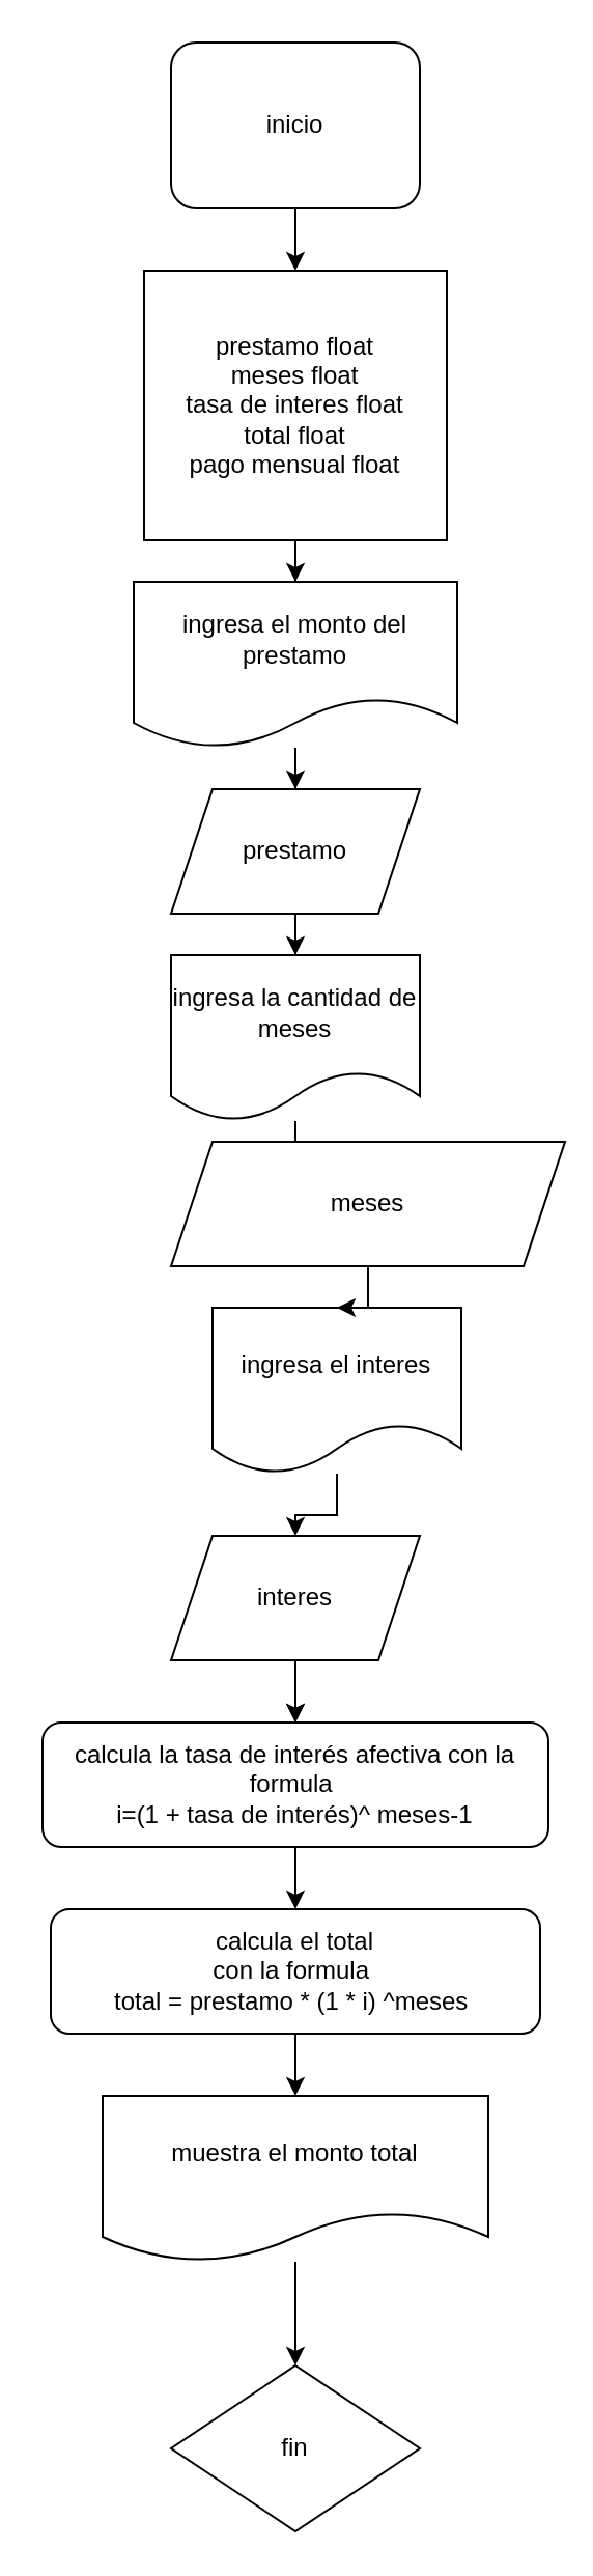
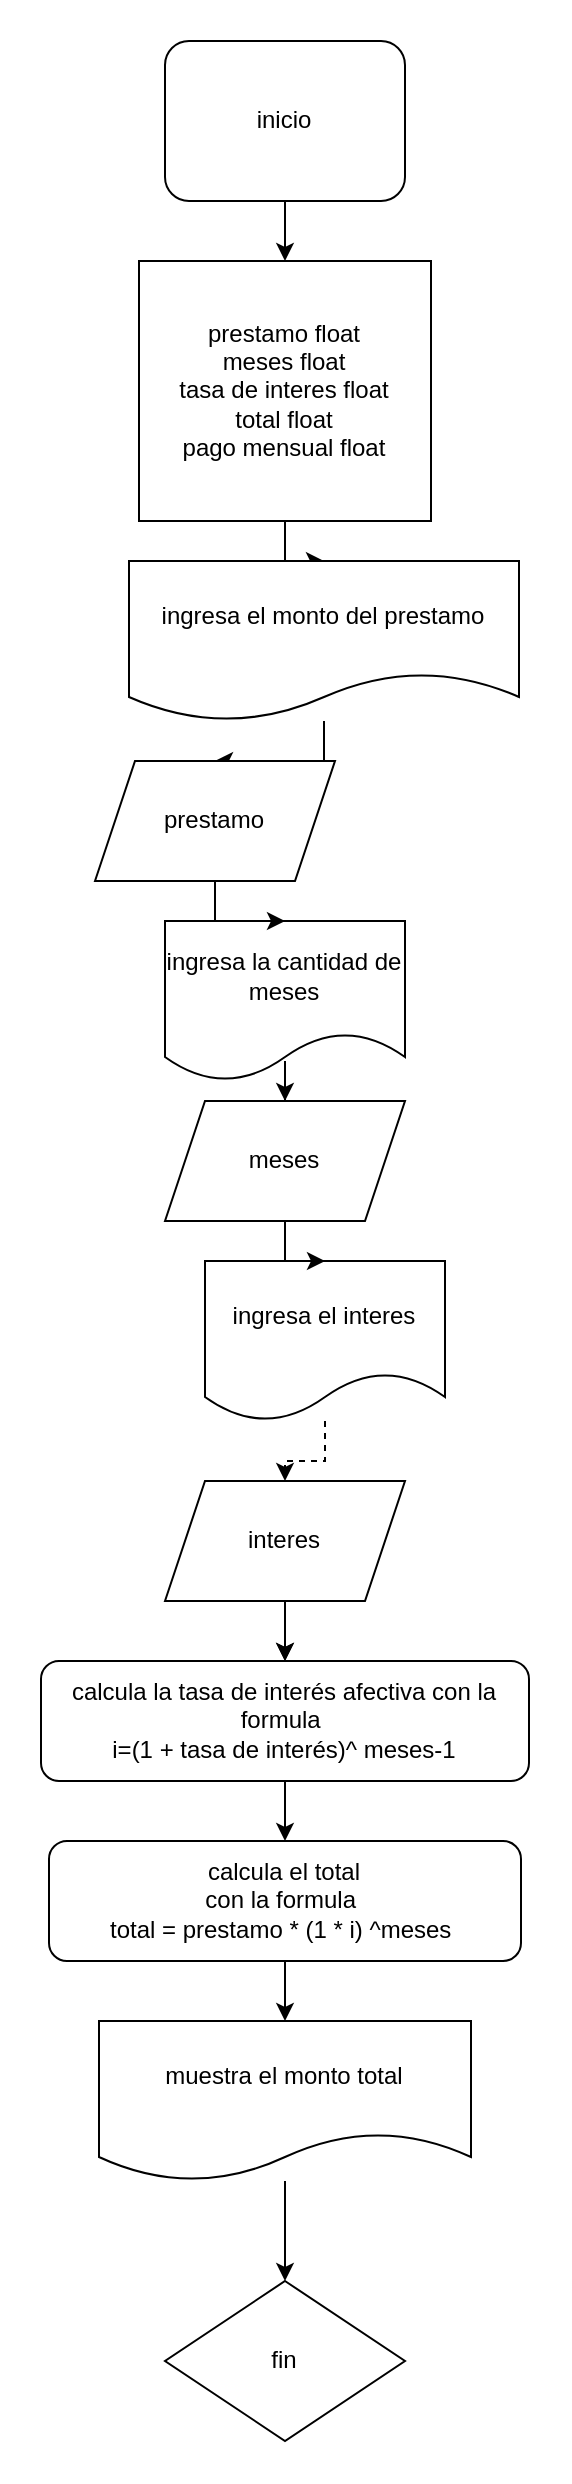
  <mxCell id="0" />
  <mxCell id="1" parent="0" />
  <mxCell id="2" value="" style="edgeStyle=orthogonalEdgeStyle;rounded=0;orthogonalLoop=1;jettySize=auto;html=1;" edge="1" parent="1" source="3" target="5"><mxGeometry relative="1" as="geometry" /></mxCell>
  <mxCell id="3" value="inicio" style="whiteSpace=wrap;html=1;rounded=1;" vertex="1" parent="1"><mxGeometry x="82" y="20" width="120" height="80" as="geometry" /></mxCell>
  <mxCell id="4" value="" style="edgeStyle=orthogonalEdgeStyle;rounded=0;orthogonalLoop=1;jettySize=auto;html=1;" edge="1" parent="1" source="5" target="7"><mxGeometry relative="1" as="geometry" /></mxCell>
  <mxCell id="5" value="prestamo float&lt;br&gt;meses float&lt;br&gt;tasa de interes float&lt;br&gt;total float&lt;br&gt;pago mensual float" style="rounded=0;whiteSpace=wrap;html=1;" vertex="1" parent="1"><mxGeometry x="69" y="130" width="146" height="130" as="geometry" /></mxCell>
  <mxCell id="6" value="" style="edgeStyle=orthogonalEdgeStyle;rounded=0;orthogonalLoop=1;jettySize=auto;html=1;" edge="1" parent="1" source="7" target="17"><mxGeometry relative="1" as="geometry" /></mxCell>
- <mxCell id="7" value="ingresa el monto del prestamo" style="shape=document;whiteSpace=wrap;html=1;boundedLbl=1;" vertex="1" parent="1"><mxGeometry x="64" y="280" width="156" height="80" as="geometry" /></mxCell>
+ <mxCell id="7" value="ingresa el monto del prestamo" style="shape=document;whiteSpace=wrap;html=1;boundedLbl=1;" vertex="1" parent="1"><mxGeometry x="64" y="280" width="195" height="80" as="geometry" /></mxCell>
  <mxCell id="8" value="" style="edgeStyle=orthogonalEdgeStyle;rounded=0;orthogonalLoop=1;jettySize=auto;html=1;" edge="1" parent="1" source="9" target="19"><mxGeometry relative="1" as="geometry" /></mxCell>
  <mxCell id="9" value="ingresa la cantidad de meses" style="shape=document;whiteSpace=wrap;html=1;boundedLbl=1;" vertex="1" parent="1"><mxGeometry x="82" y="460" width="120" height="80" as="geometry" /></mxCell>
- <mxCell id="10" value="" style="edgeStyle=orthogonalEdgeStyle;rounded=0;orthogonalLoop=1;jettySize=auto;html=1;" edge="1" parent="1" source="11" target="22"><mxGeometry relative="1" as="geometry" /></mxCell>
+ <mxCell id="10" value="" style="edgeStyle=orthogonalEdgeStyle;rounded=0;orthogonalLoop=1;jettySize=auto;html=1;dashed=1;" edge="1" parent="1" source="11" target="22"><mxGeometry relative="1" as="geometry" /></mxCell>
  <mxCell id="11" value="ingresa el interes" style="shape=document;whiteSpace=wrap;html=1;boundedLbl=1;" vertex="1" parent="1"><mxGeometry x="102" y="630" width="120" height="80" as="geometry" /></mxCell>
  <mxCell id="12" value="" style="edgeStyle=orthogonalEdgeStyle;rounded=0;orthogonalLoop=1;jettySize=auto;html=1;" edge="1" parent="1" source="13" target="15"><mxGeometry relative="1" as="geometry" /></mxCell>
  <mxCell id="13" value="calcula la tasa de interés afectiva con la formula&amp;nbsp;&lt;br&gt;i=(1 + tasa de interés)^ meses-1" style="rounded=1;whiteSpace=wrap;html=1;" vertex="1" parent="1"><mxGeometry x="20" y="830" width="244" height="60" as="geometry" /></mxCell>
  <mxCell id="14" value="" style="edgeStyle=orthogonalEdgeStyle;rounded=0;orthogonalLoop=1;jettySize=auto;html=1;" edge="1" parent="1" source="15" target="24"><mxGeometry relative="1" as="geometry" /></mxCell>
  <mxCell id="15" value="calcula el total&lt;br&gt;con la formula&amp;nbsp;&lt;br&gt;total = prestamo * (1 * i) ^meses&amp;nbsp;" style="rounded=1;whiteSpace=wrap;html=1;" vertex="1" parent="1"><mxGeometry x="24" y="920" width="236" height="60" as="geometry" /></mxCell>
  <mxCell id="16" value="" style="edgeStyle=orthogonalEdgeStyle;rounded=0;orthogonalLoop=1;jettySize=auto;html=1;" edge="1" parent="1" source="17" target="9"><mxGeometry relative="1" as="geometry" /></mxCell>
- <mxCell id="17" value="prestamo" style="shape=parallelogram;perimeter=parallelogramPerimeter;whiteSpace=wrap;html=1;fixedSize=1;" vertex="1" parent="1"><mxGeometry x="82" y="380" width="120" height="60" as="geometry" /></mxCell>
+ <mxCell id="17" value="prestamo" style="shape=parallelogram;perimeter=parallelogramPerimeter;whiteSpace=wrap;html=1;fixedSize=1;" vertex="1" parent="1"><mxGeometry x="47" y="380" width="120" height="60" as="geometry" /></mxCell>
  <mxCell id="18" value="" style="edgeStyle=orthogonalEdgeStyle;rounded=0;orthogonalLoop=1;jettySize=auto;html=1;" edge="1" parent="1" source="19" target="11"><mxGeometry relative="1" as="geometry" /></mxCell>
- <mxCell id="19" value="meses" style="shape=parallelogram;perimeter=parallelogramPerimeter;whiteSpace=wrap;html=1;fixedSize=1;" vertex="1" parent="1"><mxGeometry x="82" y="550" width="190" height="60" as="geometry" /></mxCell>
+ <mxCell id="19" value="meses" style="shape=parallelogram;perimeter=parallelogramPerimeter;whiteSpace=wrap;html=1;fixedSize=1;" vertex="1" parent="1"><mxGeometry x="82" y="550" width="120" height="60" as="geometry" /></mxCell>
  <mxCell id="20" value="" style="edgeStyle=orthogonalEdgeStyle;rounded=0;orthogonalLoop=1;jettySize=auto;html=1;" edge="1" parent="1" source="22" target="13"><mxGeometry relative="1" as="geometry" /></mxCell>
  <mxCell id="21" style="edgeStyle=orthogonalEdgeStyle;rounded=0;orthogonalLoop=1;jettySize=auto;html=1;" edge="1" parent="1" source="22" target="13"><mxGeometry relative="1" as="geometry" /></mxCell>
  <mxCell id="22" value="interes" style="shape=parallelogram;perimeter=parallelogramPerimeter;whiteSpace=wrap;html=1;fixedSize=1;" vertex="1" parent="1"><mxGeometry x="82" y="740" width="120" height="60" as="geometry" /></mxCell>
  <mxCell id="23" value="" style="edgeStyle=orthogonalEdgeStyle;rounded=0;orthogonalLoop=1;jettySize=auto;html=1;" edge="1" parent="1" source="24" target="25"><mxGeometry relative="1" as="geometry" /></mxCell>
  <mxCell id="24" value="muestra el monto total" style="shape=document;whiteSpace=wrap;html=1;boundedLbl=1;" vertex="1" parent="1"><mxGeometry x="49" y="1010" width="186" height="80" as="geometry" /></mxCell>
  <mxCell id="25" value="fin" style="rhombus;whiteSpace=wrap;html=1;" vertex="1" parent="1"><mxGeometry x="82" y="1140" width="120" height="80" as="geometry" /></mxCell>
